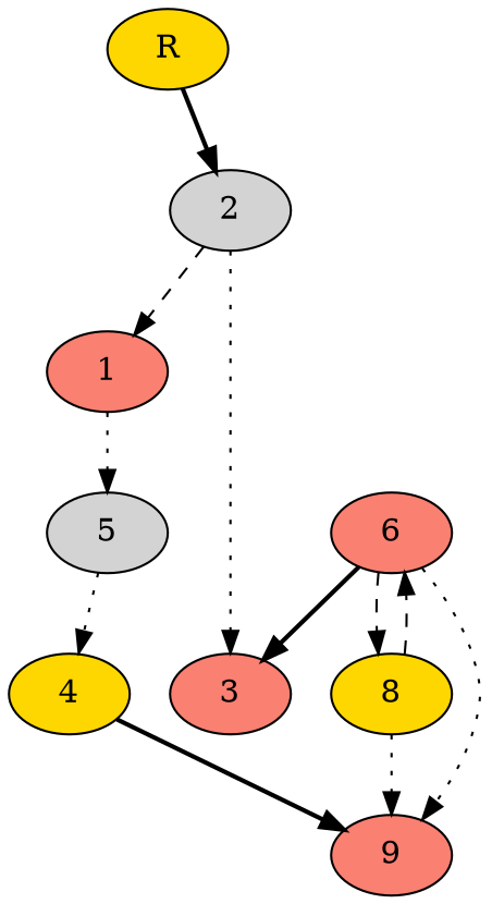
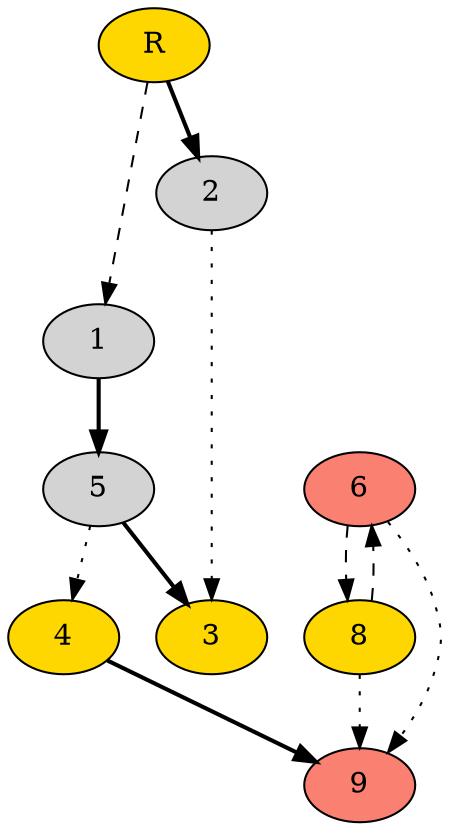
  digraph {
    node [fillcolor=gold style=filled]
    edge [style=dotted]
    5 [fillcolor=lightgrey]
-   1 [fillcolor=salmon]
+   1 [fillcolor=lightgrey]
    4
-   3 [fillcolor=salmon]
+   3
    2 [fillcolor=lightgrey]
    9 [fillcolor=salmon]
    6 [fillcolor=salmon]
    8
    R
    5 -> 4
-   6 -> 3 [style=bold]
-   1 -> 5
+   5 -> 3 [style=bold]
+   1 -> 5 [style=bold]
    4 -> 9 [style=bold]
    2 -> 3
    6 -> 9
    6 -> 8 [style=dashed]
    8 -> 9
    8 -> 6 [style=dashed]
-   2 -> 1 [style=dashed]
+   R -> 1 [style=dashed]
    R -> 2 [style=bold]
  }
